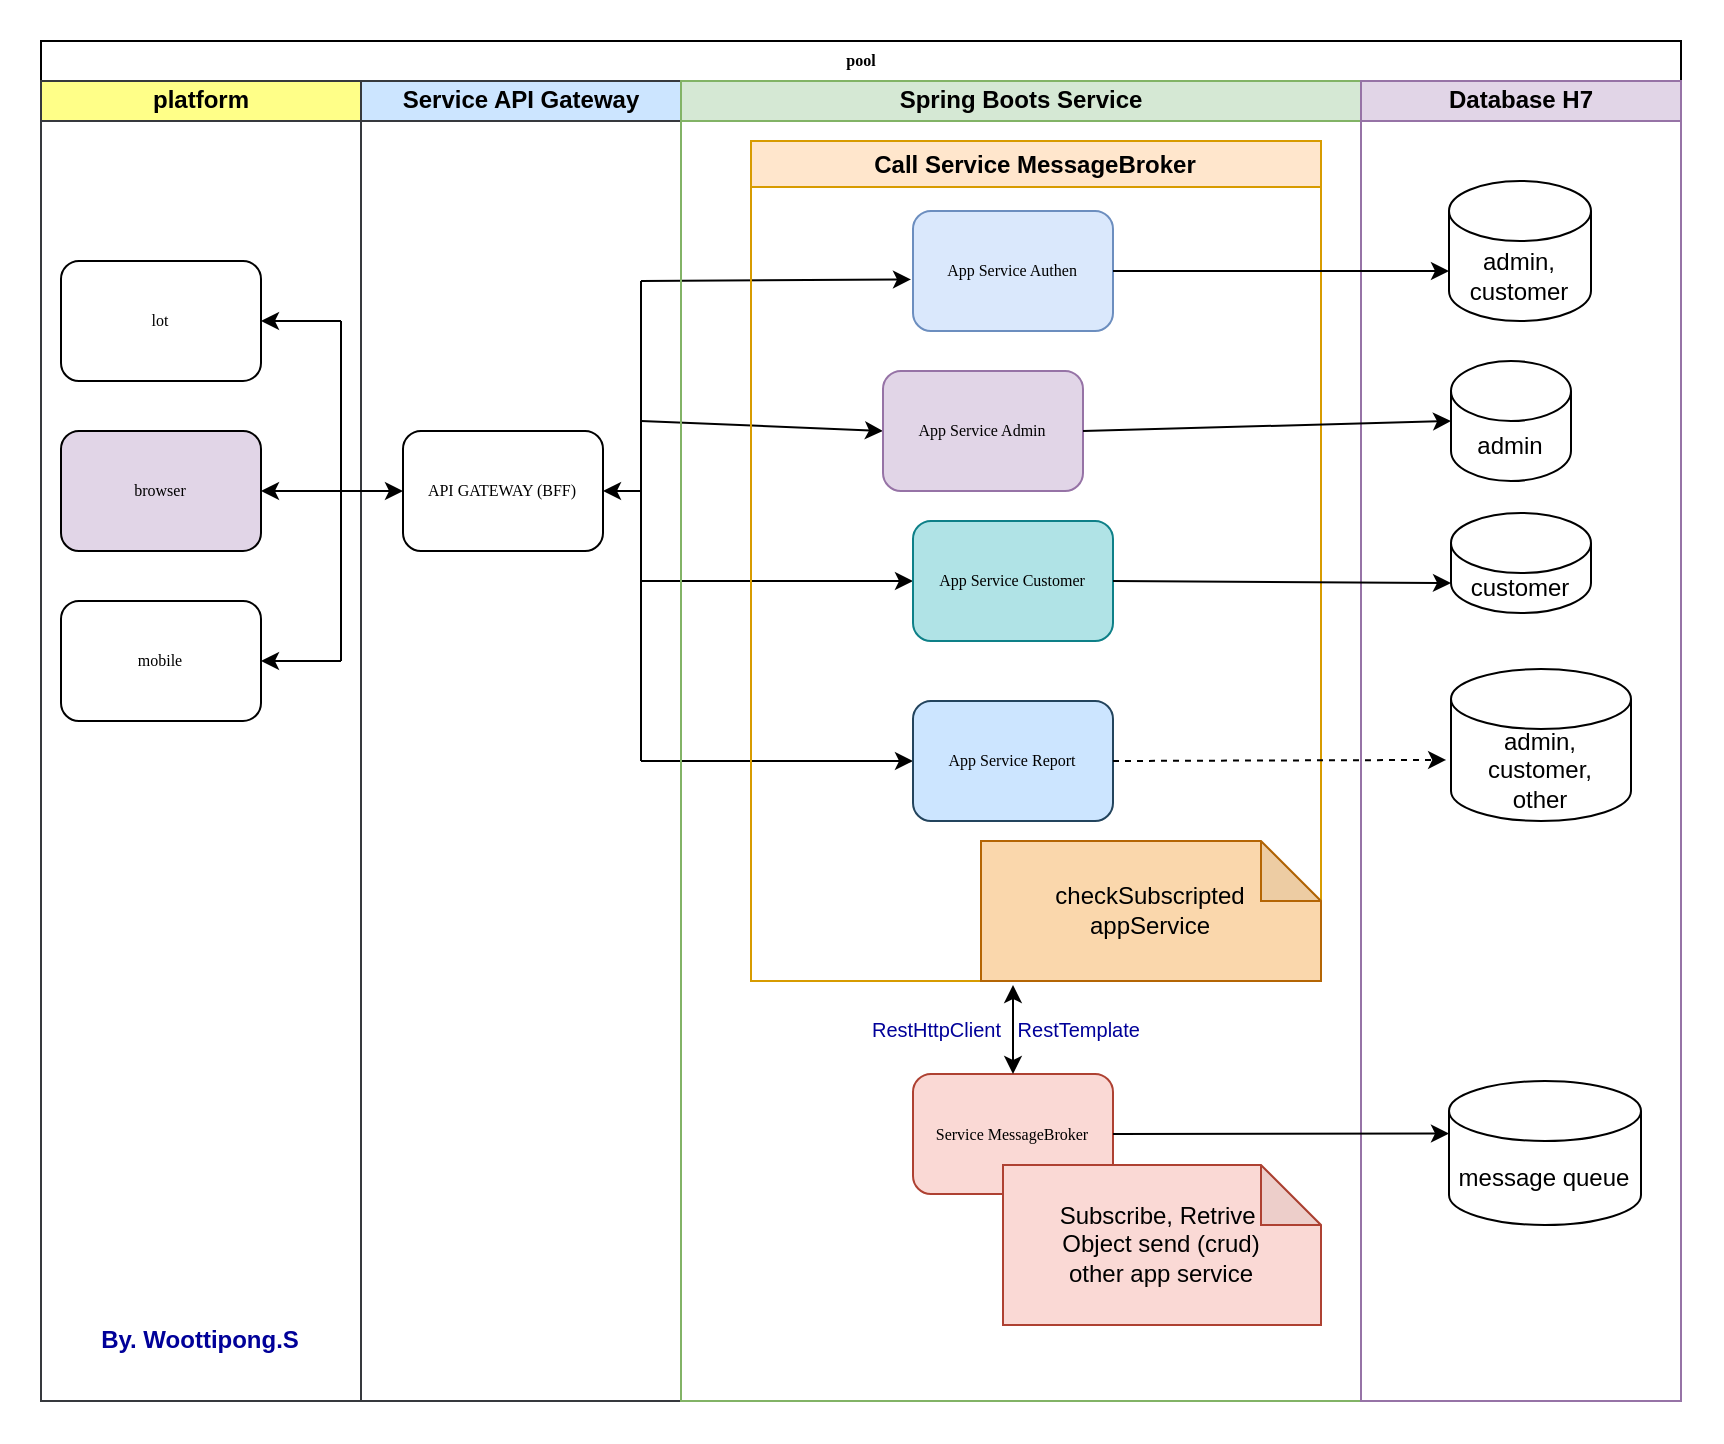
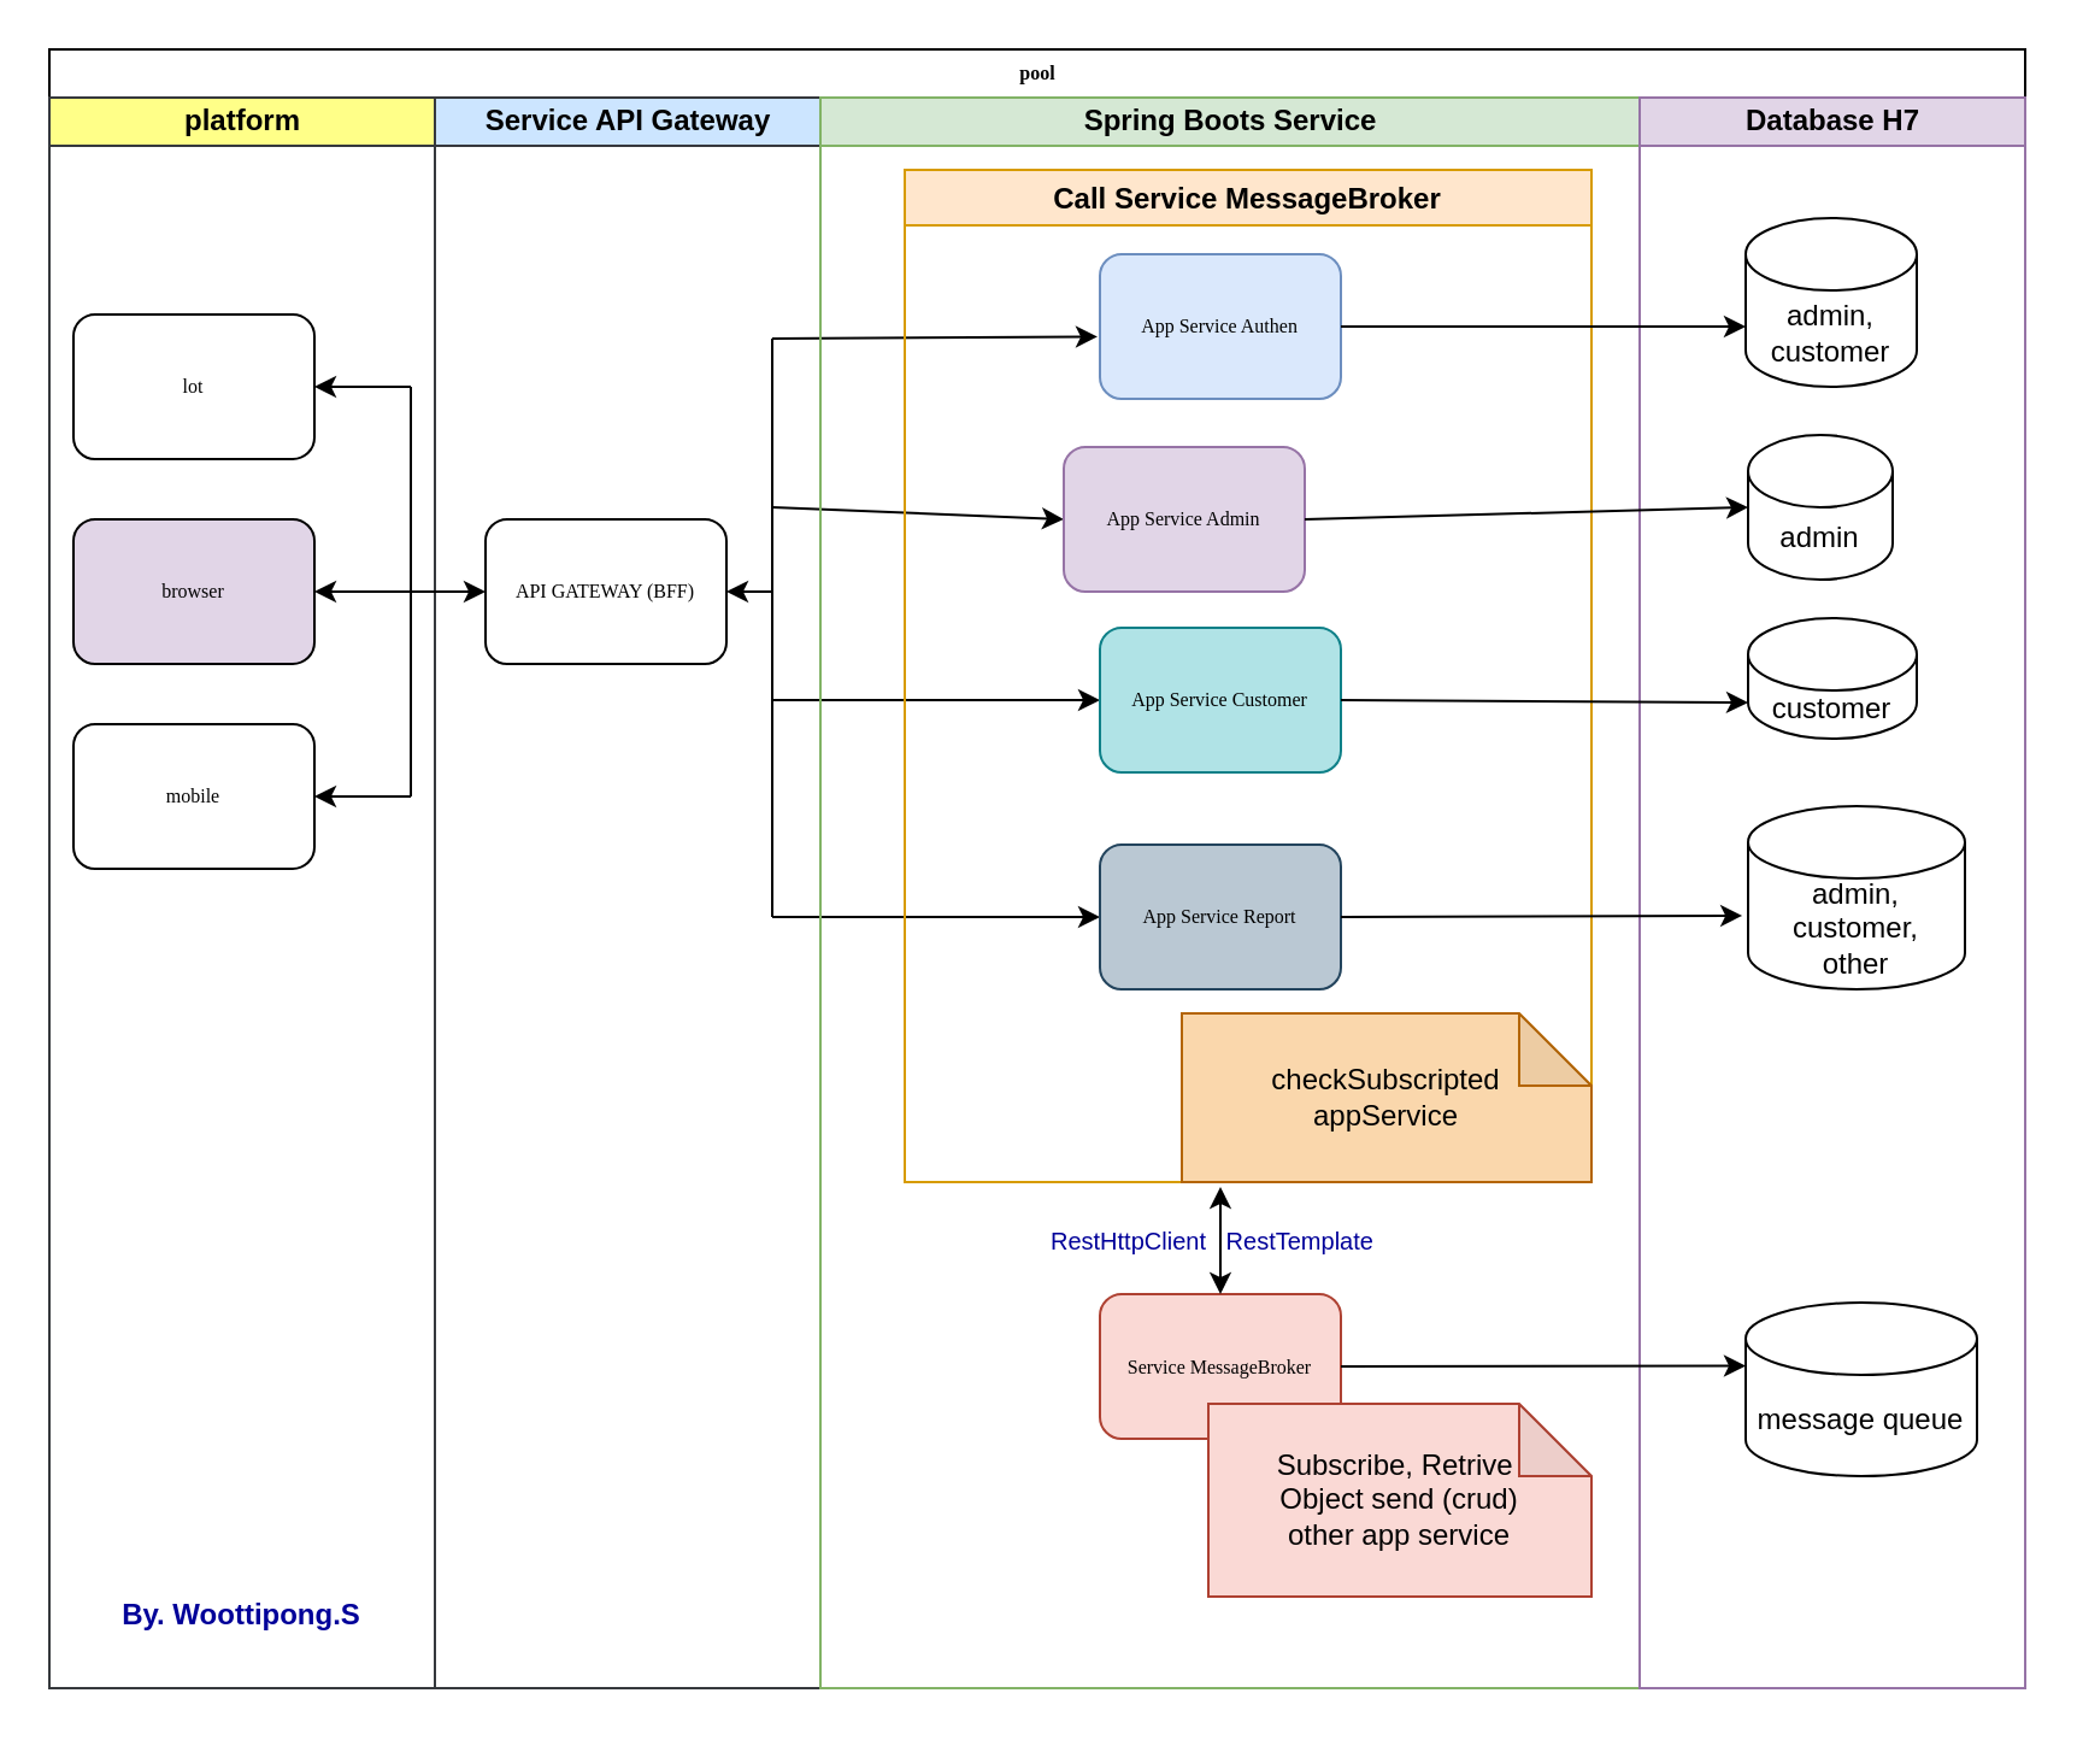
  <mxCell id="0" />
  <mxCell id="1" parent="0" />
  <mxCell id="2" value="pool" style="swimlane;html=1;childLayout=stackLayout;startSize=20;rounded=0;shadow=0;labelBackgroundColor=none;strokeWidth=1;fontFamily=Verdana;fontSize=8;align=center;" parent="1" vertex="1"><mxGeometry x="20" y="20" width="820" height="680" as="geometry" /></mxCell>
  <mxCell id="3" value="platform" style="swimlane;html=1;startSize=20;fillColor=#ffff88;strokeColor=#36393d;" parent="2" vertex="1"><mxGeometry y="20" width="160" height="660" as="geometry" /></mxCell>
  <mxCell id="4" value="lot" style="rounded=1;whiteSpace=wrap;html=1;shadow=0;labelBackgroundColor=none;strokeWidth=1;fontFamily=Verdana;fontSize=8;align=center;" parent="3" vertex="1"><mxGeometry x="10" y="90" width="100" height="60" as="geometry" /></mxCell>
  <mxCell id="5" value="browser" style="rounded=1;whiteSpace=wrap;html=1;shadow=0;labelBackgroundColor=none;strokeWidth=1;fontFamily=Verdana;fontSize=8;align=center;fillColor=#e1d5e7;" parent="3" vertex="1"><mxGeometry x="10" y="175" width="100" height="60" as="geometry" /></mxCell>
  <mxCell id="6" value="mobile" style="rounded=1;whiteSpace=wrap;html=1;shadow=0;labelBackgroundColor=none;strokeWidth=1;fontFamily=Verdana;fontSize=8;align=center;" vertex="1" parent="3"><mxGeometry x="10" y="260" width="100" height="60" as="geometry" /></mxCell>
  <mxCell id="7" value="" style="endArrow=none;html=1;rounded=0;" edge="1" parent="3"><mxGeometry width="50" height="50" relative="1" as="geometry"><mxPoint x="150" y="290" as="sourcePoint" /><mxPoint x="150" y="120" as="targetPoint" /><Array as="points"><mxPoint x="150" y="220" /></Array></mxGeometry></mxCell>
  <mxCell id="8" value="" style="endArrow=classic;html=1;rounded=0;" edge="1" parent="3"><mxGeometry width="50" height="50" relative="1" as="geometry"><mxPoint x="150" y="290" as="sourcePoint" /><mxPoint x="110" y="290" as="targetPoint" /></mxGeometry></mxCell>
  <mxCell id="9" value="" style="endArrow=classic;html=1;rounded=0;entryX=1;entryY=0.5;entryDx=0;entryDy=0;" edge="1" parent="3" target="5"><mxGeometry width="50" height="50" relative="1" as="geometry"><mxPoint x="150" y="205" as="sourcePoint" /><mxPoint x="130" y="245" as="targetPoint" /></mxGeometry></mxCell>
  <mxCell id="10" value="" style="endArrow=classic;html=1;rounded=0;entryX=1;entryY=0.5;entryDx=0;entryDy=0;" edge="1" parent="3" target="4"><mxGeometry width="50" height="50" relative="1" as="geometry"><mxPoint x="150" y="120" as="sourcePoint" /><mxPoint x="170" y="100" as="targetPoint" /></mxGeometry></mxCell>
  <mxCell id="11" value="&lt;b&gt;&lt;font color=&quot;#000099&quot;&gt;By. Woottipong.S&lt;/font&gt;&lt;/b&gt;" style="text;html=1;strokeColor=none;fillColor=none;align=center;verticalAlign=middle;whiteSpace=wrap;rounded=0;" vertex="1" parent="3"><mxGeometry x="15" y="610" width="130" height="40" as="geometry" /></mxCell>
  <mxCell id="12" value="Service API Gateway" style="swimlane;html=1;startSize=20;fillColor=#cce5ff;strokeColor=#36393d;" parent="2" vertex="1"><mxGeometry x="160" y="20" width="160" height="660" as="geometry" /></mxCell>
  <mxCell id="13" value="API GATEWAY (BFF)" style="rounded=1;whiteSpace=wrap;html=1;shadow=0;labelBackgroundColor=none;strokeWidth=1;fontFamily=Verdana;fontSize=8;align=center;" parent="12" vertex="1"><mxGeometry x="21" y="175" width="100" height="60" as="geometry" /></mxCell>
  <mxCell id="14" value="" style="endArrow=none;html=1;rounded=0;" edge="1" parent="12"><mxGeometry width="50" height="50" relative="1" as="geometry"><mxPoint x="140" y="340" as="sourcePoint" /><mxPoint x="140" y="100" as="targetPoint" /></mxGeometry></mxCell>
  <mxCell id="15" value="" style="endArrow=classic;html=1;rounded=0;entryX=1;entryY=0.5;entryDx=0;entryDy=0;" edge="1" parent="12" target="13"><mxGeometry width="50" height="50" relative="1" as="geometry"><mxPoint x="140" y="205" as="sourcePoint" /><mxPoint x="120" y="260" as="targetPoint" /></mxGeometry></mxCell>
  <mxCell id="16" value="" style="endArrow=classic;html=1;rounded=0;entryX=0;entryY=0.5;entryDx=0;entryDy=0;" edge="1" parent="12" target="26"><mxGeometry width="50" height="50" relative="1" as="geometry"><mxPoint x="140" y="340" as="sourcePoint" /><mxPoint x="130" y="360" as="targetPoint" /></mxGeometry></mxCell>
  <mxCell id="17" value="" style="endArrow=classic;html=1;rounded=0;entryX=0;entryY=0.5;entryDx=0;entryDy=0;" edge="1" parent="12" target="24"><mxGeometry width="50" height="50" relative="1" as="geometry"><mxPoint x="140" y="250" as="sourcePoint" /><mxPoint x="110" y="260" as="targetPoint" /></mxGeometry></mxCell>
  <mxCell id="18" value="" style="endArrow=classic;html=1;rounded=0;entryX=0;entryY=0.5;entryDx=0;entryDy=0;" edge="1" parent="12" target="23"><mxGeometry width="50" height="50" relative="1" as="geometry"><mxPoint x="140" y="170" as="sourcePoint" /><mxPoint x="100" y="270" as="targetPoint" /></mxGeometry></mxCell>
  <mxCell id="19" value="" style="endArrow=classic;html=1;rounded=0;entryX=-0.01;entryY=0.57;entryDx=0;entryDy=0;entryPerimeter=0;" edge="1" parent="12" target="22"><mxGeometry width="50" height="50" relative="1" as="geometry"><mxPoint x="140" y="100" as="sourcePoint" /><mxPoint x="180" y="80" as="targetPoint" /></mxGeometry></mxCell>
  <mxCell id="20" value="" style="endArrow=classic;html=1;rounded=0;entryX=0;entryY=0.5;entryDx=0;entryDy=0;" edge="1" parent="12" target="13"><mxGeometry width="50" height="50" relative="1" as="geometry"><mxPoint x="-10" y="205" as="sourcePoint" /><mxPoint x="60" y="260" as="targetPoint" /></mxGeometry></mxCell>
  <mxCell id="21" value="Spring Boots Service" style="swimlane;html=1;startSize=20;fillColor=#d5e8d4;strokeColor=#82b366;" parent="2" vertex="1"><mxGeometry x="320" y="20" width="340" height="660" as="geometry" /></mxCell>
  <mxCell id="22" value="App Service Authen" style="rounded=1;whiteSpace=wrap;html=1;shadow=0;labelBackgroundColor=none;strokeWidth=1;fontFamily=Verdana;fontSize=8;align=center;fillColor=#dae8fc;strokeColor=#6c8ebf;" vertex="1" parent="21"><mxGeometry x="116" y="65" width="100" height="60" as="geometry" /></mxCell>
  <mxCell id="23" value="App Service Admin" style="rounded=1;whiteSpace=wrap;html=1;shadow=0;labelBackgroundColor=none;strokeWidth=1;fontFamily=Verdana;fontSize=8;align=center;fillColor=#e1d5e7;strokeColor=#9673a6;" vertex="1" parent="21"><mxGeometry x="101" y="145" width="100" height="60" as="geometry" /></mxCell>
  <mxCell id="24" value="App Service Customer" style="rounded=1;whiteSpace=wrap;html=1;shadow=0;labelBackgroundColor=none;strokeWidth=1;fontFamily=Verdana;fontSize=8;align=center;fillColor=#b0e3e6;strokeColor=#0e8088;" vertex="1" parent="21"><mxGeometry x="116" y="220" width="100" height="60" as="geometry" /></mxCell>
  <mxCell id="25" value="Service&amp;nbsp;MessageBroker" style="rounded=1;whiteSpace=wrap;html=1;shadow=0;labelBackgroundColor=none;strokeWidth=1;fontFamily=Verdana;fontSize=8;align=center;fillColor=#fad9d5;strokeColor=#ae4132;" vertex="1" parent="21"><mxGeometry x="116" y="496.5" width="100" height="60" as="geometry" /></mxCell>
- <mxCell id="26" value="App Service Report" style="rounded=1;whiteSpace=wrap;html=1;shadow=0;labelBackgroundColor=none;strokeWidth=1;fontFamily=Verdana;fontSize=8;align=center;fillColor=#cce5ff;strokeColor=#23445d;" vertex="1" parent="21"><mxGeometry x="116" y="310" width="100" height="60" as="geometry" /></mxCell>
+ <mxCell id="26" value="App Service Report" style="rounded=1;whiteSpace=wrap;html=1;shadow=0;labelBackgroundColor=none;strokeWidth=1;fontFamily=Verdana;fontSize=8;align=center;fillColor=#bac8d3;strokeColor=#23445d;" vertex="1" parent="21"><mxGeometry x="116" y="310" width="100" height="60" as="geometry" /></mxCell>
  <mxCell id="27" value="Call Service MessageBroker" style="swimlane;fillColor=#ffe6cc;strokeColor=#d79b00;" vertex="1" parent="21"><mxGeometry x="35" y="30" width="285" height="420" as="geometry" /></mxCell>
  <mxCell id="28" value="&lt;div&gt;checkSubscripted&lt;/div&gt;&lt;div&gt;appService&lt;/div&gt;" style="shape=note;whiteSpace=wrap;html=1;backgroundOutline=1;darkOpacity=0.05;fillColor=#fad7ac;strokeColor=#b46504;" vertex="1" parent="27"><mxGeometry x="115" y="350" width="170" height="70" as="geometry" /></mxCell>
  <mxCell id="29" value="" style="endArrow=classic;startArrow=classic;html=1;rounded=0;exitX=0.5;exitY=0;exitDx=0;exitDy=0;" edge="1" parent="21" source="25"><mxGeometry width="50" height="50" relative="1" as="geometry"><mxPoint x="50" y="522" as="sourcePoint" /><mxPoint x="166" y="452" as="targetPoint" /></mxGeometry></mxCell>
  <mxCell id="30" value="Subscribe, Retrive&amp;nbsp;&lt;br&gt;Object send (crud)&lt;br&gt;other app service" style="shape=note;whiteSpace=wrap;html=1;backgroundOutline=1;darkOpacity=0.05;fillColor=#fad9d5;strokeColor=#ae4132;" vertex="1" parent="21"><mxGeometry x="161" y="542" width="159" height="80" as="geometry" /></mxCell>
  <mxCell id="31" value="RestHttpClient   RestTemplate" style="text;strokeColor=none;fillColor=none;align=left;verticalAlign=middle;spacingLeft=4;spacingRight=4;overflow=hidden;points=[[0,0.5],[1,0.5]];portConstraint=eastwest;rotatable=0;fontColor=#000099;fontSize=10;" vertex="1" parent="21"><mxGeometry x="90" y="463" width="146" height="23" as="geometry" /></mxCell>
  <mxCell id="32" value="Database H7" style="swimlane;html=1;startSize=20;fillColor=#e1d5e7;strokeColor=#9673a6;" parent="2" vertex="1"><mxGeometry x="660" y="20" width="160" height="660" as="geometry" /></mxCell>
  <mxCell id="33" value="admin, customer" style="shape=cylinder3;whiteSpace=wrap;html=1;boundedLbl=1;backgroundOutline=1;size=15;" vertex="1" parent="32"><mxGeometry x="44" y="50" width="71" height="70" as="geometry" /></mxCell>
  <mxCell id="34" value="admin" style="shape=cylinder3;whiteSpace=wrap;html=1;boundedLbl=1;backgroundOutline=1;size=15;" vertex="1" parent="32"><mxGeometry x="45" y="140" width="60" height="60" as="geometry" /></mxCell>
  <mxCell id="35" value="customer" style="shape=cylinder3;whiteSpace=wrap;html=1;boundedLbl=1;backgroundOutline=1;size=15;" vertex="1" parent="32"><mxGeometry x="45" y="216" width="70" height="50" as="geometry" /></mxCell>
  <mxCell id="36" value="admin, customer,&lt;br&gt;other" style="shape=cylinder3;whiteSpace=wrap;html=1;boundedLbl=1;backgroundOutline=1;size=15;" vertex="1" parent="32"><mxGeometry x="45" y="294" width="90" height="76" as="geometry" /></mxCell>
  <mxCell id="37" value="message&amp;nbsp;queue&lt;br&gt;" style="shape=cylinder3;whiteSpace=wrap;html=1;boundedLbl=1;backgroundOutline=1;size=15;" vertex="1" parent="32"><mxGeometry x="44" y="500" width="96" height="72" as="geometry" /></mxCell>
  <mxCell id="38" value="" style="endArrow=classic;html=1;rounded=0;entryX=0;entryY=0;entryDx=0;entryDy=26.25;entryPerimeter=0;exitX=1;exitY=0.5;exitDx=0;exitDy=0;" edge="1" parent="2" source="25" target="37"><mxGeometry width="50" height="50" relative="1" as="geometry"><mxPoint x="384" y="590" as="sourcePoint" /><mxPoint x="434" y="540" as="targetPoint" /></mxGeometry></mxCell>
- <mxCell id="39" value="" style="endArrow=classic;html=1;rounded=0;entryX=-0.027;entryY=0.598;entryDx=0;entryDy=0;entryPerimeter=0;exitX=1;exitY=0.5;exitDx=0;exitDy=0;dashed=1;" edge="1" parent="2" source="26" target="36"><mxGeometry width="50" height="50" relative="1" as="geometry"><mxPoint x="450" y="270" as="sourcePoint" /><mxPoint x="500" y="220" as="targetPoint" /></mxGeometry></mxCell>
+ <mxCell id="39" value="" style="endArrow=classic;html=1;rounded=0;entryX=-0.027;entryY=0.598;entryDx=0;entryDy=0;entryPerimeter=0;exitX=1;exitY=0.5;exitDx=0;exitDy=0;" edge="1" parent="2" source="26" target="36"><mxGeometry width="50" height="50" relative="1" as="geometry"><mxPoint x="450" y="270" as="sourcePoint" /><mxPoint x="500" y="220" as="targetPoint" /></mxGeometry></mxCell>
  <mxCell id="40" value="" style="endArrow=classic;html=1;rounded=0;exitX=1;exitY=0.5;exitDx=0;exitDy=0;entryX=0;entryY=1;entryDx=0;entryDy=-15;entryPerimeter=0;" edge="1" parent="2" source="24" target="35"><mxGeometry width="50" height="50" relative="1" as="geometry"><mxPoint x="520" y="300" as="sourcePoint" /><mxPoint x="570" y="250" as="targetPoint" /></mxGeometry></mxCell>
  <mxCell id="41" value="" style="endArrow=classic;html=1;rounded=0;exitX=1;exitY=0.5;exitDx=0;exitDy=0;entryX=0;entryY=0.5;entryDx=0;entryDy=0;entryPerimeter=0;" edge="1" parent="2" source="23" target="34"><mxGeometry width="50" height="50" relative="1" as="geometry"><mxPoint x="450" y="270" as="sourcePoint" /><mxPoint x="680" y="190" as="targetPoint" /></mxGeometry></mxCell>
  <mxCell id="42" value="" style="endArrow=classic;html=1;rounded=0;entryX=0;entryY=0;entryDx=0;entryDy=45;entryPerimeter=0;" edge="1" parent="2" source="22" target="33"><mxGeometry width="50" height="50" relative="1" as="geometry"><mxPoint x="450" y="270" as="sourcePoint" /><mxPoint x="500" y="220" as="targetPoint" /></mxGeometry></mxCell>
